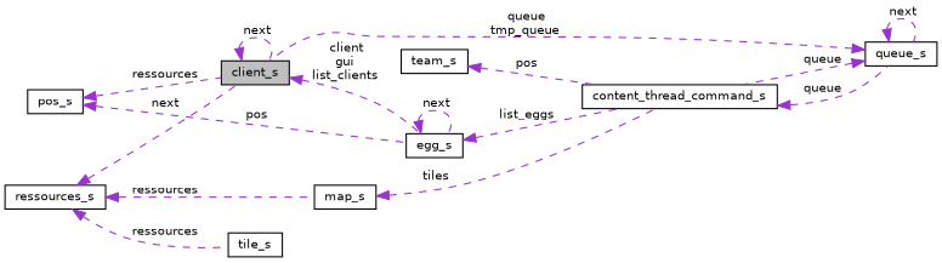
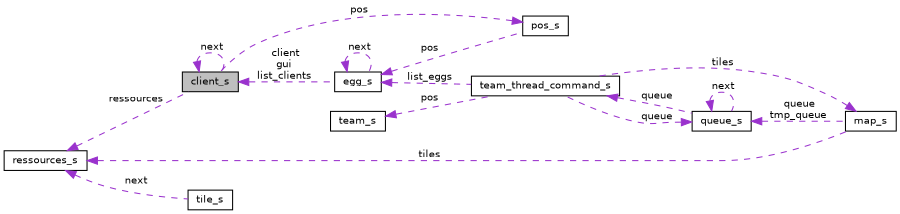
  digraph {
    rankdir=LR
    node [color=black fillcolor=white fontname=Helvetica fontsize=10 shape=record style=filled]
    edge [color=darkorchid3 dir=back fontname=Helvetica fontsize=10 labelfontname=Helvetica labelfontsize=10 style=dashed]
    n1 [fillcolor=grey75 fontcolor=black height=0.2 label=client_s width=0.4]
    n2 [height=0.2 label=egg_s width=0.4]
-   n3 [height=0.2 label=content_thread_command_s width=0.4]
+   n3 [height=0.2 label=team_thread_command_s width=0.4]
    n4 [height=0.2 label=queue_s width=0.4]
    n5 [height=0.2 label=pos_s width=0.4]
    n6 [height=0.2 label=team_s width=0.4]
    n7 [height=0.2 label=map_s width=0.4]
    n8 [height=0.2 label=tile_s width=0.4]
    n9 [height=0.2 label=ressources_s width=0.4]
    n1 -> n1 [label=" next"]
    n1 -> n2 [label=" client\ngui\nlist_clients"]
    n2 -> n2 [label=" next"]
    n2 -> n3 [label=" list_eggs"]
    n3 -> n4 [label=" queue"]
-   n4 -> n1 [label=" queue\ntmp_queue"]
+   n4 -> n7 [label=" queue\ntmp_queue"]
    n4 -> n3 [label=" queue"]
    n4 -> n4 [label=" next"]
-   n5 -> n1 [label=" ressources"]
-   n5 -> n2 [label=" pos"]
+   n5 -> n1 [label=" pos"]
+   n2 -> n5 [label=" pos"]
    n6 -> n3 [label=" pos"]
    n7 -> n3 [label=" tiles"]
-   n9 -> n1 [label=" next"]
-   n9 -> n7 [label=" ressources"]
-   n9 -> n8 [label=" ressources"]
+   n9 -> n1 [label=" ressources"]
+   n9 -> n7 [label=" tiles"]
+   n9 -> n8 [label=" next"]
  }
